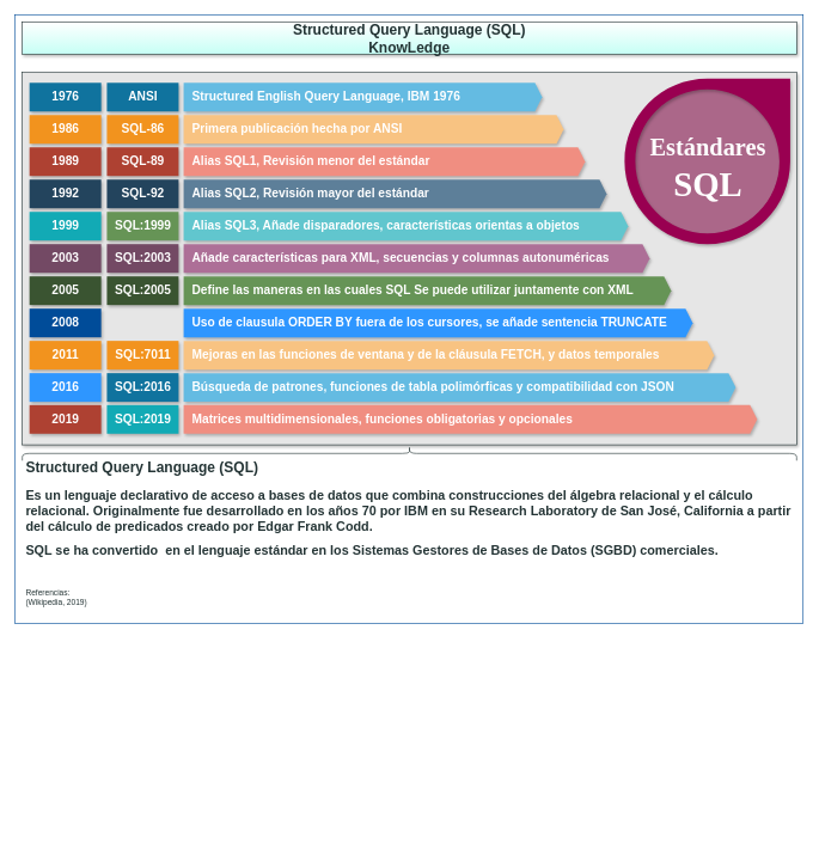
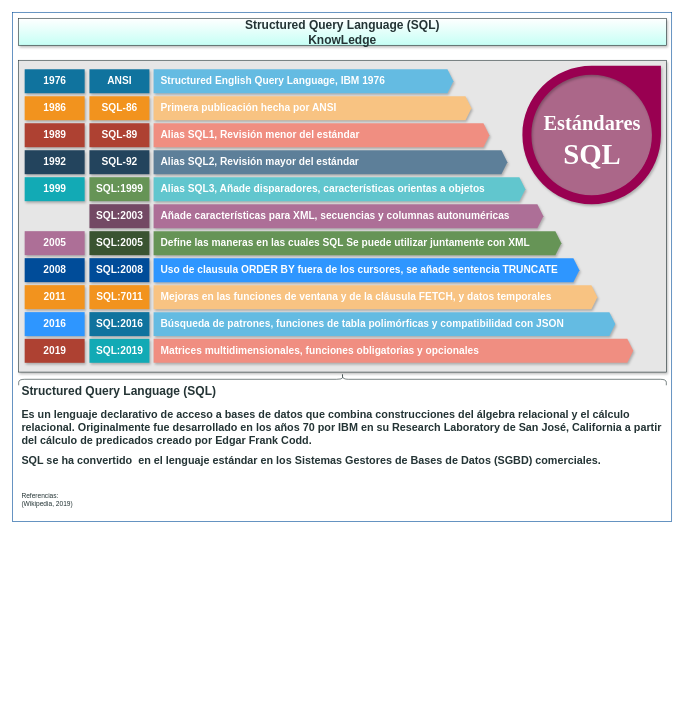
  <mxCell id="0" />
  <mxCell id="1" parent="0" />
  <mxCell id="2" value="" style="rounded=0;whiteSpace=wrap;html=1;strokeColor=#004C99;fillColor=#ffffff;" parent="1" vertex="1"><mxGeometry width="1099" height="849" as="geometry" x="20" y="20" /></mxCell>
  <mxCell id="3" value="" style="rounded=0;whiteSpace=wrap;html=1;fillColor=#E6E6E6;strokeColor=#243435;align=left;shadow=1;" parent="1" vertex="1"><mxGeometry x="30" y="100" width="1080" height="520" as="geometry" /></mxCell>
  <mxCell id="4" value="" style="ellipse;whiteSpace=wrap;html=1;aspect=fixed;shadow=1;strokeColor=#734964;fillColor=#AB6789;gradientColor=none;fontFamily=Tahoma;fontSize=20;fontColor=#FFFFFF;align=center;" parent="1" vertex="1"><mxGeometry x="875" y="116" width="213" height="213" as="geometry" /></mxCell>
  <mxCell id="5" value="&lt;font&gt;Structured Query Language (SQL)&lt;br&gt;KnowLedge&lt;br&gt;&lt;/font&gt;" style="rounded=0;whiteSpace=wrap;html=1;fillColor=#FFFFFF;strokeColor=#243435;fontStyle=1;fontSize=20;gradientColor=#C6FFF5;gradientDirection=south;shadow=1;fontColor=#243435;" parent="1" vertex="1"><mxGeometry x="30" y="30" width="1080" height="45" as="geometry" /></mxCell>
  <mxCell id="6" value="1976" style="html=1;fillColor=#10739E;strokeColor=none;shadow=1;fontSize=17;fontColor=#FFFFFF;align=center;fontStyle=1;rounded=0;" parent="1" vertex="1"><mxGeometry x="40" y="115" width="100" height="40" as="geometry" /></mxCell>
  <mxCell id="7" value="Structured English Query Language, IBM 1976" style="shape=mxgraph.infographic.ribbonSimple;notch1=0;notch2=10;notch=0;html=1;fillColor=#64BBE2;strokeColor=none;shadow=1;fontSize=17;fontColor=#FFFFFF;align=left;spacingLeft=10;fontStyle=1;" parent="1" vertex="1"><mxGeometry x="255" y="115" width="500" height="40" as="geometry" /></mxCell>
  <mxCell id="8" value="1986" style="html=1;fillColor=#F2931E;strokeColor=none;shadow=1;fontSize=17;fontColor=#FFFFFF;align=center;fontStyle=1;rounded=0;" parent="1" vertex="1"><mxGeometry x="40" y="160" width="100" height="40" as="geometry" /></mxCell>
  <mxCell id="9" value="Primera publicación hecha por ANSI" style="shape=mxgraph.infographic.ribbonSimple;notch1=0;notch2=10;notch=0;html=1;fillColor=#F8C382;strokeColor=none;shadow=1;fontSize=17;fontColor=#FFFFFF;align=left;spacingLeft=10;fontStyle=1;" parent="1" vertex="1"><mxGeometry x="255" y="160" width="530" height="40" as="geometry" /></mxCell>
  <mxCell id="10" value="1989" style="html=1;fillColor=#AE4132;strokeColor=none;shadow=1;fontSize=17;fontColor=#FFFFFF;align=center;fontStyle=1;rounded=0;" parent="1" vertex="1"><mxGeometry x="40" y="205" width="100" height="40" as="geometry" /></mxCell>
  <mxCell id="11" value="Alias SQL1, Revisión menor del estándar" style="shape=mxgraph.infographic.ribbonSimple;notch1=0;notch2=10;notch=0;html=1;fillColor=#F08E81;strokeColor=none;shadow=1;fontSize=17;fontColor=#FFFFFF;align=left;spacingLeft=10;fontStyle=1;" parent="1" vertex="1"><mxGeometry x="255" y="205" width="560" height="40" as="geometry" /></mxCell>
  <mxCell id="12" value="1992" style="html=1;fillColor=#23445D;strokeColor=none;shadow=1;fontSize=17;fontColor=#FFFFFF;align=center;fontStyle=1;rounded=0;" parent="1" vertex="1"><mxGeometry x="40" y="250" width="100" height="40" as="geometry" /></mxCell>
  <mxCell id="13" value="Alias SQL2, Revisión mayor del estándar" style="shape=mxgraph.infographic.ribbonSimple;notch1=0;notch2=10;notch=0;html=1;fillColor=#5D7F99;strokeColor=none;shadow=1;fontSize=17;fontColor=#FFFFFF;align=left;spacingLeft=10;fontStyle=1;" parent="1" vertex="1"><mxGeometry x="255" y="250" width="590" height="40" as="geometry" /></mxCell>
  <mxCell id="14" value="1999" style="html=1;fillColor=#12AAB5;strokeColor=none;shadow=1;fontSize=17;fontColor=#FFFFFF;align=center;fontStyle=1;rounded=0;" parent="1" vertex="1"><mxGeometry x="40" y="295" width="100" height="40" as="geometry" /></mxCell>
  <mxCell id="15" value="Alias SQL3, Añade disparadores, características orientas a objetos" style="shape=mxgraph.infographic.ribbonSimple;notch1=0;notch2=10;notch=0;html=1;fillColor=#61C6CE;strokeColor=none;shadow=1;fontSize=17;fontColor=#FFFFFF;align=left;spacingLeft=10;fontStyle=1;" parent="1" vertex="1"><mxGeometry x="255" y="295" width="620" height="40" as="geometry" /></mxCell>
- <mxCell id="16" value="2003" style="html=1;fillColor=#734964;strokeColor=none;shadow=1;fontSize=17;align=center;fontStyle=1;rounded=0;gradientColor=none;fontColor=#FFFFFF;" parent="1" vertex="1"><mxGeometry x="40" y="340" width="100" height="40" as="geometry" /></mxCell>
  <mxCell id="17" value="Añade características para XML, secuencias y columnas autonuméricas " style="shape=mxgraph.infographic.ribbonSimple;notch1=0;notch2=10;notch=0;html=1;fillColor=#AD6F97;strokeColor=none;shadow=1;fontSize=17;fontColor=#FFFFFF;align=left;fontStyle=1;rounded=0;gradientColor=none;spacingLeft=10;" parent="1" vertex="1"><mxGeometry x="255" y="340" width="650" height="40" as="geometry" /></mxCell>
- <mxCell id="18" value="2005" style="html=1;fillColor=#3A5431;strokeColor=none;shadow=1;fontSize=17;fontColor=#ffffff;align=center;fontStyle=1;rounded=0;" parent="1" vertex="1"><mxGeometry x="40" y="385" width="100" height="40" as="geometry" /></mxCell>
+ <mxCell id="18" value="2005" style="html=1;fillColor=#ad6f97;strokeColor=none;shadow=1;fontSize=17;fontColor=#ffffff;align=center;fontStyle=1;rounded=0;" parent="1" vertex="1"><mxGeometry x="40" y="385" width="100" height="40" as="geometry" /></mxCell>
  <mxCell id="19" value="Define las maneras en las cuales SQL Se puede utilizar juntamente con XML" style="shape=mxgraph.infographic.ribbonSimple;notch1=0;notch2=10;notch=0;html=1;fillColor=#669456;strokeColor=none;shadow=1;fontSize=17;fontColor=#ffffff;align=left;fontStyle=1;rounded=0;spacingLeft=10;" parent="1" vertex="1"><mxGeometry x="255" y="385" width="680" height="40" as="geometry" /></mxCell>
  <mxCell id="20" value="2008" style="html=1;fillColor=#004C99;strokeColor=none;shadow=1;fontSize=17;fontColor=#FFFFFF;align=center;fontStyle=1;rounded=0;" parent="1" vertex="1"><mxGeometry x="40" y="430" width="100" height="40" as="geometry" /></mxCell>
  <mxCell id="21" value="Uso de clausula ORDER BY fuera de los cursores, se añade sentencia TRUNCATE" style="shape=mxgraph.infographic.ribbonSimple;notch1=0;notch2=10;notch=0;html=1;fillColor=#2E96FF;strokeColor=none;shadow=1;fontSize=17;fontColor=#FFFFFF;align=left;fontStyle=1;rounded=0;spacingLeft=10;" parent="1" vertex="1"><mxGeometry x="255" y="430" width="710" height="40" as="geometry" /></mxCell>
  <mxCell id="22" value="2011" style="html=1;fillColor=#F2931E;strokeColor=none;shadow=1;fontSize=17;fontColor=#FFFFFF;align=center;fontStyle=1;rounded=0;" parent="1" vertex="1"><mxGeometry x="40" y="475" width="100" height="40" as="geometry" /></mxCell>
  <mxCell id="23" value="Mejoras en las funciones de ventana y de la cláusula FETCH, y datos temporales" style="shape=mxgraph.infographic.ribbonSimple;notch1=0;notch2=10;notch=0;html=1;fillColor=#F8C382;strokeColor=none;shadow=1;fontSize=17;fontColor=#FFFFFF;align=left;spacingLeft=10;fontStyle=1;" parent="1" vertex="1"><mxGeometry x="255" y="475" width="740" height="40" as="geometry" /></mxCell>
  <mxCell id="24" value="2016" style="html=1;fillColor=#2e96ff;strokeColor=none;shadow=1;fontSize=17;fontColor=#FFFFFF;align=center;fontStyle=1;rounded=0;" parent="1" vertex="1"><mxGeometry x="40" y="520" width="100" height="40" as="geometry" /></mxCell>
  <mxCell id="25" value="Búsqueda de patrones, funciones de tabla polimórficas y compatibilidad con JSON" style="shape=mxgraph.infographic.ribbonSimple;notch1=0;notch2=10;notch=0;html=1;fillColor=#64BBE2;strokeColor=none;shadow=1;fontSize=17;fontColor=#FFFFFF;align=left;spacingLeft=10;fontStyle=1;" parent="1" vertex="1"><mxGeometry x="255" y="520" width="770" height="40" as="geometry" /></mxCell>
  <mxCell id="26" value="ANSI" style="html=1;fillColor=#10739E;strokeColor=none;shadow=1;fontSize=17;fontColor=#FFFFFF;align=center;fontStyle=1;rounded=0;" parent="1" vertex="1"><mxGeometry x="148" y="115" width="100" height="40" as="geometry" /></mxCell>
  <mxCell id="27" value="SQL-86" style="html=1;fillColor=#F2931E;strokeColor=none;shadow=1;fontSize=17;fontColor=#FFFFFF;align=center;fontStyle=1;rounded=0;" parent="1" vertex="1"><mxGeometry x="148" y="160" width="100" height="40" as="geometry" /></mxCell>
  <mxCell id="28" value="SQL-89" style="html=1;fillColor=#AE4132;strokeColor=none;shadow=1;fontSize=17;fontColor=#FFFFFF;align=center;fontStyle=1;rounded=0;" parent="1" vertex="1"><mxGeometry x="148" y="205" width="100" height="40" as="geometry" /></mxCell>
  <mxCell id="29" value="SQL-92" style="html=1;fillColor=#23445D;strokeColor=none;shadow=1;fontSize=17;fontColor=#FFFFFF;align=center;fontStyle=1;rounded=0;" parent="1" vertex="1"><mxGeometry x="148" y="250" width="100" height="40" as="geometry" /></mxCell>
  <mxCell id="30" value="SQL:1999" style="html=1;fillColor=#669456;strokeColor=none;shadow=1;fontSize=17;fontColor=#FFFFFF;align=center;fontStyle=1;rounded=0;" parent="1" vertex="1"><mxGeometry x="148" y="295" width="100" height="40" as="geometry" /></mxCell>
  <mxCell id="31" value="SQL:2003" style="html=1;fillColor=#734964;strokeColor=none;shadow=1;fontSize=17;fontColor=#FFFFFF;align=center;fontStyle=1;rounded=0;gradientColor=none;" parent="1" vertex="1"><mxGeometry x="148" y="340" width="100" height="40" as="geometry" /></mxCell>
  <mxCell id="32" value="SQL:2005" style="html=1;fillColor=#3A5431;strokeColor=none;shadow=1;fontSize=17;fontColor=#ffffff;align=center;fontStyle=1;rounded=0;" parent="1" vertex="1"><mxGeometry x="148" y="385" width="100" height="40" as="geometry" /></mxCell>
+ <mxCell id="33" value="SQL:2008" style="html=1;fillColor=#004C99;strokeColor=none;shadow=1;fontSize=17;fontColor=#FFFFFF;align=center;fontStyle=1;rounded=0;" parent="1" vertex="1"><mxGeometry x="148" y="430" width="100" height="40" as="geometry" /></mxCell>
  <mxCell id="34" value="SQL:7011" style="html=1;fillColor=#F2931E;strokeColor=none;shadow=1;fontSize=17;fontColor=#FFFFFF;align=center;fontStyle=1;rounded=0;" parent="1" vertex="1"><mxGeometry x="148" y="475" width="100" height="40" as="geometry" /></mxCell>
  <mxCell id="35" value="SQL:2016" style="html=1;fillColor=#10739E;strokeColor=none;shadow=1;fontSize=17;fontColor=#FFFFFF;align=center;fontStyle=1;rounded=0;" parent="1" vertex="1"><mxGeometry x="148" y="520" width="100" height="40" as="geometry" /></mxCell>
  <mxCell id="36" value="&lt;div style=&quot;font-size: 48px&quot;&gt;&lt;br style=&quot;font-size: 48px&quot;&gt;&lt;/div&gt;&lt;div style=&quot;font-size: 48px&quot;&gt;&lt;font style=&quot;font-size: 34px&quot;&gt;Estándares&lt;/font&gt;&lt;/div&gt;&lt;div style=&quot;font-size: 48px&quot;&gt;SQL&lt;/div&gt;" style="verticalLabelPosition=middle;verticalAlign=middle;html=1;shape=mxgraph.infographic.circularCallout;dy=15;fillColor=#990051;strokeColor=none;labelPosition=center;align=center;fontColor=#FFFFFF;fontStyle=1;fontSize=24;shadow=1;aspect=fixed;spacingTop=-52;fontFamily=Tahoma;" parent="1" vertex="1"><mxGeometry x="870" y="109" width="231" height="231" as="geometry" /></mxCell>
  <mxCell id="37" value="" style="shape=curlyBracket;whiteSpace=wrap;html=1;rounded=1;strokeColor=#243435;fillColor=#E6E6E6;rotation=90;" vertex="1" parent="1"><mxGeometry x="560" y="92" width="20" height="1080" as="geometry" /></mxCell>
  <mxCell id="38" value="&lt;h1&gt;&lt;span style=&quot;font-size: 20px&quot;&gt;Structured Query Language (SQL)&lt;/span&gt;&lt;br&gt;&lt;/h1&gt;&lt;h1 style=&quot;font-size: 18px&quot;&gt;Es un lenguaje declarativo de acceso a bases de datos que combina construcciones del álgebra relacional y el cálculo relacional. Originalmente fue desarrollado en los años 70 por IBM en su Research Laboratory de San José, California a partir del cálculo de predicados creado por Edgar Frank Codd.&amp;nbsp;&lt;/h1&gt;&lt;h1 style=&quot;font-size: 18px&quot;&gt;&lt;span&gt;SQL se ha convertido&amp;nbsp; en el lenguaje estándar en los Sistemas Gestores de Bases de Datos (SGBD) comerciales.&lt;/span&gt;&lt;/h1&gt;&lt;div&gt;&lt;br&gt;&lt;/div&gt;&lt;div&gt;&lt;br&gt;&lt;/div&gt;&lt;div style=&quot;font-size: 11px&quot; align=&quot;left&quot;&gt;&lt;font style=&quot;font-size: 11px&quot;&gt;Referencias:&lt;/font&gt;&lt;font style=&quot;font-size: 11px&quot;&gt;&lt;span&gt;&lt;br&gt;&lt;/span&gt;&lt;/font&gt;&lt;/div&gt;&lt;div style=&quot;font-size: 11px&quot; align=&quot;left&quot;&gt;&lt;font style=&quot;font-size: 11px&quot;&gt;&lt;span&gt;(Wikipedia, 2019)&lt;/span&gt;&lt;/font&gt;&lt;/div&gt;" style="text;html=1;strokeColor=none;fillColor=none;spacing=5;spacingTop=-20;whiteSpace=wrap;overflow=hidden;rounded=0;shadow=1;fontColor=#243435;" vertex="1" parent="1"><mxGeometry x="30" y="630" width="1080" height="230" as="geometry" /></mxCell>
  <mxCell id="39" value="2019" style="html=1;fillColor=#AE4132;strokeColor=none;shadow=1;fontSize=17;fontColor=#FFFFFF;align=center;fontStyle=1;rounded=0;" vertex="1" parent="1"><mxGeometry x="40" y="564.5" width="100" height="40" as="geometry" /></mxCell>
  <mxCell id="40" value="Matrices &lt;span class=&quot;tlid-translation translation&quot; lang=&quot;es&quot;&gt;multidimensionales&lt;/span&gt;, f&lt;span class=&quot;tlid-translation translation&quot; lang=&quot;es&quot;&gt;unciones obligatorias y opcionales&lt;/span&gt;" style="shape=mxgraph.infographic.ribbonSimple;notch1=0;notch2=10;notch=0;html=1;fillColor=#F08E81;strokeColor=none;shadow=1;fontSize=17;fontColor=#FFFFFF;align=left;spacingLeft=10;fontStyle=1;" vertex="1" parent="1"><mxGeometry x="255" y="564.5" width="800" height="40" as="geometry" /></mxCell>
  <mxCell id="41" value="SQL:2019" style="html=1;fillColor=#12aab5;strokeColor=none;shadow=1;fontSize=17;fontColor=#FFFFFF;align=center;fontStyle=1;rounded=0;" vertex="1" parent="1"><mxGeometry x="148" y="564.5" width="100" height="40" as="geometry" /></mxCell>
